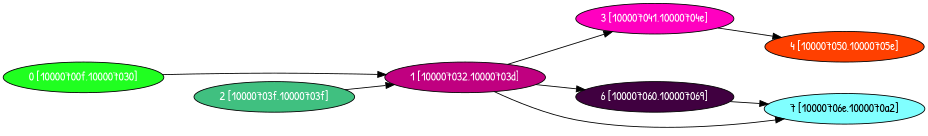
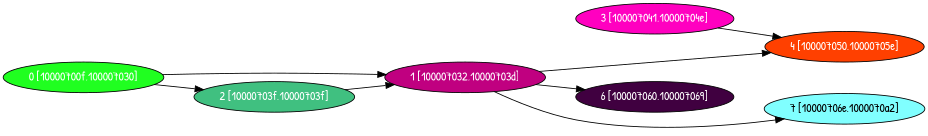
  digraph {
    fontname="Patrick Hand"
    rankdir=LR
    node [fontcolor="#ffffff" fontname="Patrick Hand" shape=oval style=filled]
    edge [fontname="Patrick Hand"]
    n1 [fillcolor="#20FF20" label="0 [10000700f,100007030]"]
    n2 [fillcolor="#C00080" label="1 [100007032,10000703d]"]
    n3 [fillcolor="#40C080" label="2 [10000703f,10000703f]"]
    n4 [fillcolor="#FF00C0" label="3 [100007041,10000704e]"]
    n5 [fillcolor="#400040" label="6 [100007060,100007069]"]
    n6 [fillcolor="#80FFFF" fontcolor="#000000" label="7 [10000706e,1000070a2]"]
    n7 [fillcolor="#FF4000" label="4 [100007050,10000705e]"]
    n1 -> n2
-   n2 -> n4
+   n1 -> n3
+   n2 -> n7
    n2 -> n5
    n2 -> n6
    n3 -> n2
    n4 -> n7
-   n5 -> n6
  }
